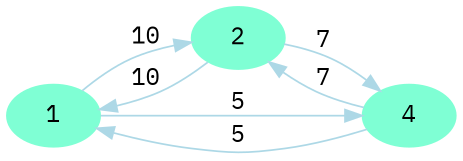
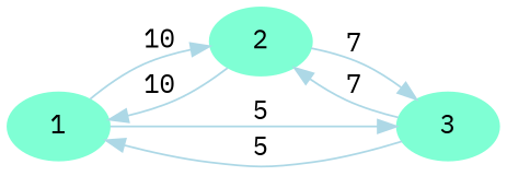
  digraph {
    rankdir=LR
    fontname="IBM Plex Mono"
    node [color=aquamarine style=filled fontname="IBM Plex Mono"]
    edge [color=lightblue fontname="IBM Plex Mono"]
    1
    2
-   3 [label=4]
+   3
    1 -> 2 [label=10]
    1 -> 3 [label=5]
    2 -> 1 [label=10]
    2 -> 3 [label=7]
    3 -> 1 [label=5]
    3 -> 2 [label=7]
  }
